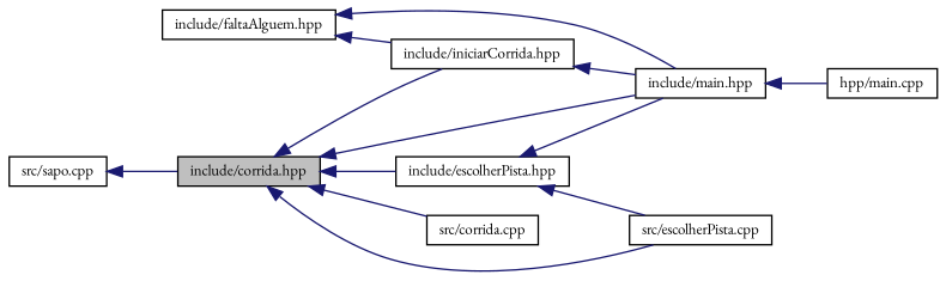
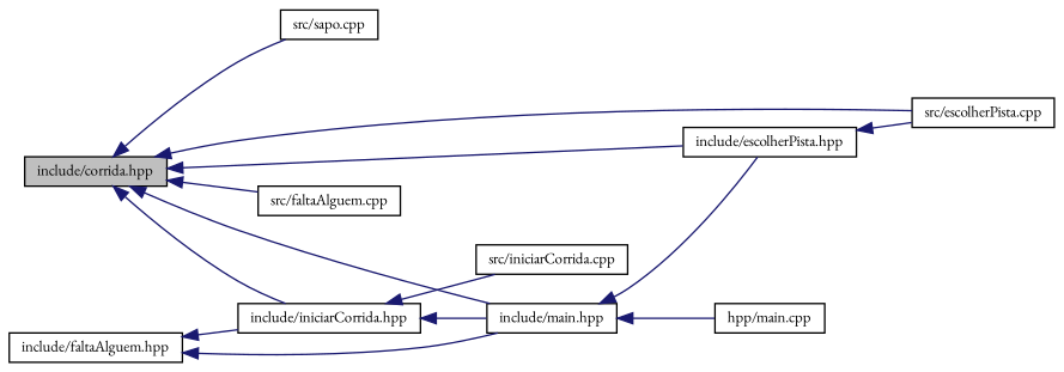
  digraph {
    fontname="EB Garamond"
    rankdir=LR
    node [color=black fillcolor=white fontname="EB Garamond" fontsize=10 shape=record style=filled]
    edge [color=midnightblue dir=back fontname="EB Garamond" fontsize=10 labelfontname=Helvetica labelfontsize=10 style=solid]
    n1 [fillcolor=grey75 fontcolor=black height=0.2 label="include/corrida.hpp" width=0.4]
    n2 [height=0.2 label="include/escolherPista.hpp" width=0.4]
    n3 [height=0.2 label="include/main.hpp" width=0.4]
    n4 [height=0.2 label="include/iniciarCorrida.hpp" width=0.4]
-   n5 [height=0.2 label="src/corrida.cpp" width=0.4]
+   n5 [height=0.2 label="src/faltaAlguem.cpp" width=0.4]
    n6 [height=0.2 label="src/sapo.cpp" width=0.4]
    n7 [height=0.2 label="src/escolherPista.cpp" width=0.4]
    n8 [height=0.2 label="hpp/main.cpp" width=0.4]
    n9 [height=0.2 label="include/faltaAlguem.hpp" width=0.4]
+   n10 [height=0.2 label="src/iniciarCorrida.cpp" width=0.4]
    n1 -> n2
    n1 -> n3
    n1 -> n4
    n1 -> n5
-   n6 -> n1
+   n1 -> n6
    n1 -> n7
-   n2 -> n3
+   n3 -> n2
    n2 -> n7
    n3 -> n8
    n4 -> n3
+   n4 -> n10
    n9 -> n3
    n9 -> n4
  }
